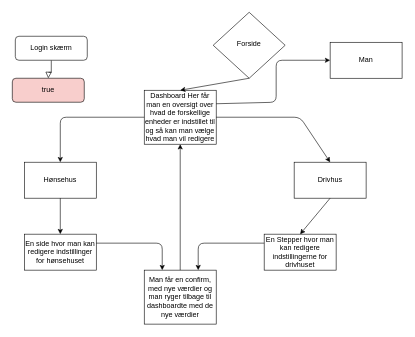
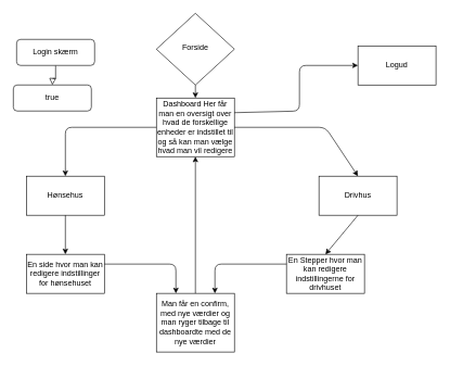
  <mxCell id="0" />
  <mxCell id="1" parent="0" />
  <mxCell id="2" value="" style="rounded=0;html=1;jettySize=auto;orthogonalLoop=1;fontSize=11;endArrow=block;endFill=0;endSize=8;strokeWidth=1;shadow=0;labelBackgroundColor=none;edgeStyle=orthogonalEdgeStyle;" parent="1" source="3" edge="1"><mxGeometry relative="1" as="geometry"><mxPoint x="80" y="130" as="targetPoint" /></mxGeometry></mxCell>
  <mxCell id="3" value="Login skærm" style="rounded=1;whiteSpace=wrap;html=1;fontSize=12;glass=0;strokeWidth=1;shadow=0;" parent="1" vertex="1"><mxGeometry x="25" y="60" width="120" height="40" as="geometry" /></mxCell>
- <mxCell id="4" value="Forside" style="rhombus;whiteSpace=wrap;html=1;shadow=0;fontFamily=Helvetica;fontSize=12;align=center;strokeWidth=1;spacing=6;spacingTop=-4;" parent="1" vertex="1"><mxGeometry x="355" y="20" width="120" height="110" as="geometry" /></mxCell>
- <mxCell id="5" value="true" style="rounded=1;whiteSpace=wrap;html=1;fontSize=12;glass=0;strokeWidth=1;shadow=0;fillColor=#f8cecc;" parent="1" vertex="1"><mxGeometry x="20" y="130" width="120" height="40" as="geometry" /></mxCell>
+ <mxCell id="4" value="Forside" style="rhombus;whiteSpace=wrap;html=1;shadow=0;fontFamily=Helvetica;fontSize=12;align=center;strokeWidth=1;spacing=6;spacingTop=-4;" parent="1" vertex="1"><mxGeometry x="240" y="20" width="120" height="110" as="geometry" /></mxCell>
+ <mxCell id="5" value="true" style="rounded=1;whiteSpace=wrap;html=1;fontSize=12;glass=0;strokeWidth=1;shadow=0;" parent="1" vertex="1"><mxGeometry x="20" y="130" width="120" height="40" as="geometry" /></mxCell>
  <mxCell id="6" value="Drivhus" style="rounded=0;whiteSpace=wrap;html=1;" vertex="1" parent="1"><mxGeometry x="490" y="270" width="120" height="60" as="geometry" /></mxCell>
  <mxCell id="7" value="Hønsehus" style="rounded=0;whiteSpace=wrap;html=1;" vertex="1" parent="1"><mxGeometry x="40" y="270" width="120" height="60" as="geometry" /></mxCell>
  <mxCell id="8" value="Dashboard Her får man en oversigt over hvad de forskellige enheder er indstillet til og så kan man vælge hvad man vil redigere" style="rounded=0;whiteSpace=wrap;html=1;" vertex="1" parent="1"><mxGeometry x="240" y="150" width="120" height="90" as="geometry" /></mxCell>
  <mxCell id="9" value="" style="endArrow=classic;html=1;exitX=0.5;exitY=1;exitDx=0;exitDy=0;entryX=0.5;entryY=0;entryDx=0;entryDy=0;" edge="1" parent="1" source="4" target="8"><mxGeometry width="50" height="50" relative="1" as="geometry"><mxPoint x="470" y="250" as="sourcePoint" /><mxPoint x="520" y="200" as="targetPoint" /></mxGeometry></mxCell>
  <mxCell id="10" value="" style="endArrow=classic;html=1;exitX=1;exitY=0.5;exitDx=0;exitDy=0;entryX=0.5;entryY=0;entryDx=0;entryDy=0;" edge="1" parent="1" source="8" target="6"><mxGeometry width="50" height="50" relative="1" as="geometry"><mxPoint x="440" y="220" as="sourcePoint" /><mxPoint x="490" y="170" as="targetPoint" /><Array as="points"><mxPoint x="500" y="195" /></Array></mxGeometry></mxCell>
  <mxCell id="11" value="" style="endArrow=classic;html=1;entryX=0.5;entryY=0;entryDx=0;entryDy=0;exitX=0;exitY=0.5;exitDx=0;exitDy=0;" edge="1" parent="1" source="8" target="7"><mxGeometry width="50" height="50" relative="1" as="geometry"><mxPoint x="130" y="240" as="sourcePoint" /><mxPoint x="180" y="190" as="targetPoint" /><Array as="points"><mxPoint x="100" y="195" /></Array></mxGeometry></mxCell>
  <mxCell id="12" value="En side hvor man kan redigere indstillinger for hønsehuset" style="rounded=0;whiteSpace=wrap;html=1;" vertex="1" parent="1"><mxGeometry x="40" y="390" width="120" height="60" as="geometry" /></mxCell>
  <mxCell id="13" value="" style="endArrow=classic;html=1;exitX=0.5;exitY=1;exitDx=0;exitDy=0;entryX=0.5;entryY=0;entryDx=0;entryDy=0;" edge="1" parent="1" source="7" target="12"><mxGeometry width="50" height="50" relative="1" as="geometry"><mxPoint x="-40" y="420" as="sourcePoint" /><mxPoint x="10" y="370" as="targetPoint" /></mxGeometry></mxCell>
  <mxCell id="14" value="En Stepper hvor man kan redigere indstillingerne for drivhuset" style="rounded=0;whiteSpace=wrap;html=1;" vertex="1" parent="1"><mxGeometry x="440" y="390" width="120" height="60" as="geometry" /></mxCell>
  <mxCell id="15" value="" style="endArrow=classic;html=1;exitX=0.5;exitY=1;exitDx=0;exitDy=0;entryX=0.5;entryY=0;entryDx=0;entryDy=0;" edge="1" parent="1" source="6" target="14"><mxGeometry width="50" height="50" relative="1" as="geometry"><mxPoint x="360" y="400" as="sourcePoint" /><mxPoint x="410" y="350" as="targetPoint" /></mxGeometry></mxCell>
  <mxCell id="16" value="Man får en confirm, med nye værdier og man ryger tilbage til dashboardte med de nye værdier" style="rounded=0;whiteSpace=wrap;html=1;" vertex="1" parent="1"><mxGeometry x="240" y="450" width="120" height="90" as="geometry" /></mxCell>
  <mxCell id="17" value="" style="endArrow=classic;html=1;exitX=0;exitY=0.25;exitDx=0;exitDy=0;entryX=0.75;entryY=0;entryDx=0;entryDy=0;" edge="1" parent="1" source="14" target="16"><mxGeometry width="50" height="50" relative="1" as="geometry"><mxPoint x="280" y="450" as="sourcePoint" /><mxPoint x="330" y="400" as="targetPoint" /><Array as="points"><mxPoint x="330" y="405" /></Array></mxGeometry></mxCell>
  <mxCell id="18" value="" style="endArrow=classic;html=1;exitX=1;exitY=0.25;exitDx=0;exitDy=0;entryX=0.25;entryY=0;entryDx=0;entryDy=0;" edge="1" parent="1" source="12" target="16"><mxGeometry width="50" height="50" relative="1" as="geometry"><mxPoint x="190" y="440" as="sourcePoint" /><mxPoint x="240" y="390" as="targetPoint" /><Array as="points"><mxPoint x="270" y="405" /></Array></mxGeometry></mxCell>
  <mxCell id="19" value="" style="endArrow=classic;html=1;exitX=0.5;exitY=0;exitDx=0;exitDy=0;entryX=0.5;entryY=1;entryDx=0;entryDy=0;" edge="1" parent="1" source="16" target="8"><mxGeometry width="50" height="50" relative="1" as="geometry"><mxPoint x="290" y="410" as="sourcePoint" /><mxPoint x="340" y="360" as="targetPoint" /></mxGeometry></mxCell>
- <mxCell id="20" value="Man" style="rounded=0;whiteSpace=wrap;html=1;" vertex="1" parent="1"><mxGeometry x="550" y="70" width="120" height="60" as="geometry" /></mxCell>
+ <mxCell id="20" value="Logud" style="rounded=0;whiteSpace=wrap;html=1;" vertex="1" parent="1"><mxGeometry x="550" y="70" width="120" height="60" as="geometry" /></mxCell>
  <mxCell id="21" value="" style="endArrow=classic;html=1;entryX=0;entryY=0.5;entryDx=0;entryDy=0;exitX=1;exitY=0.25;exitDx=0;exitDy=0;" edge="1" parent="1" source="8" target="20"><mxGeometry width="50" height="50" relative="1" as="geometry"><mxPoint x="450" y="150" as="sourcePoint" /><mxPoint x="500" y="100" as="targetPoint" /><Array as="points"><mxPoint x="460" y="170" /><mxPoint x="460" y="100" /></Array></mxGeometry></mxCell>
